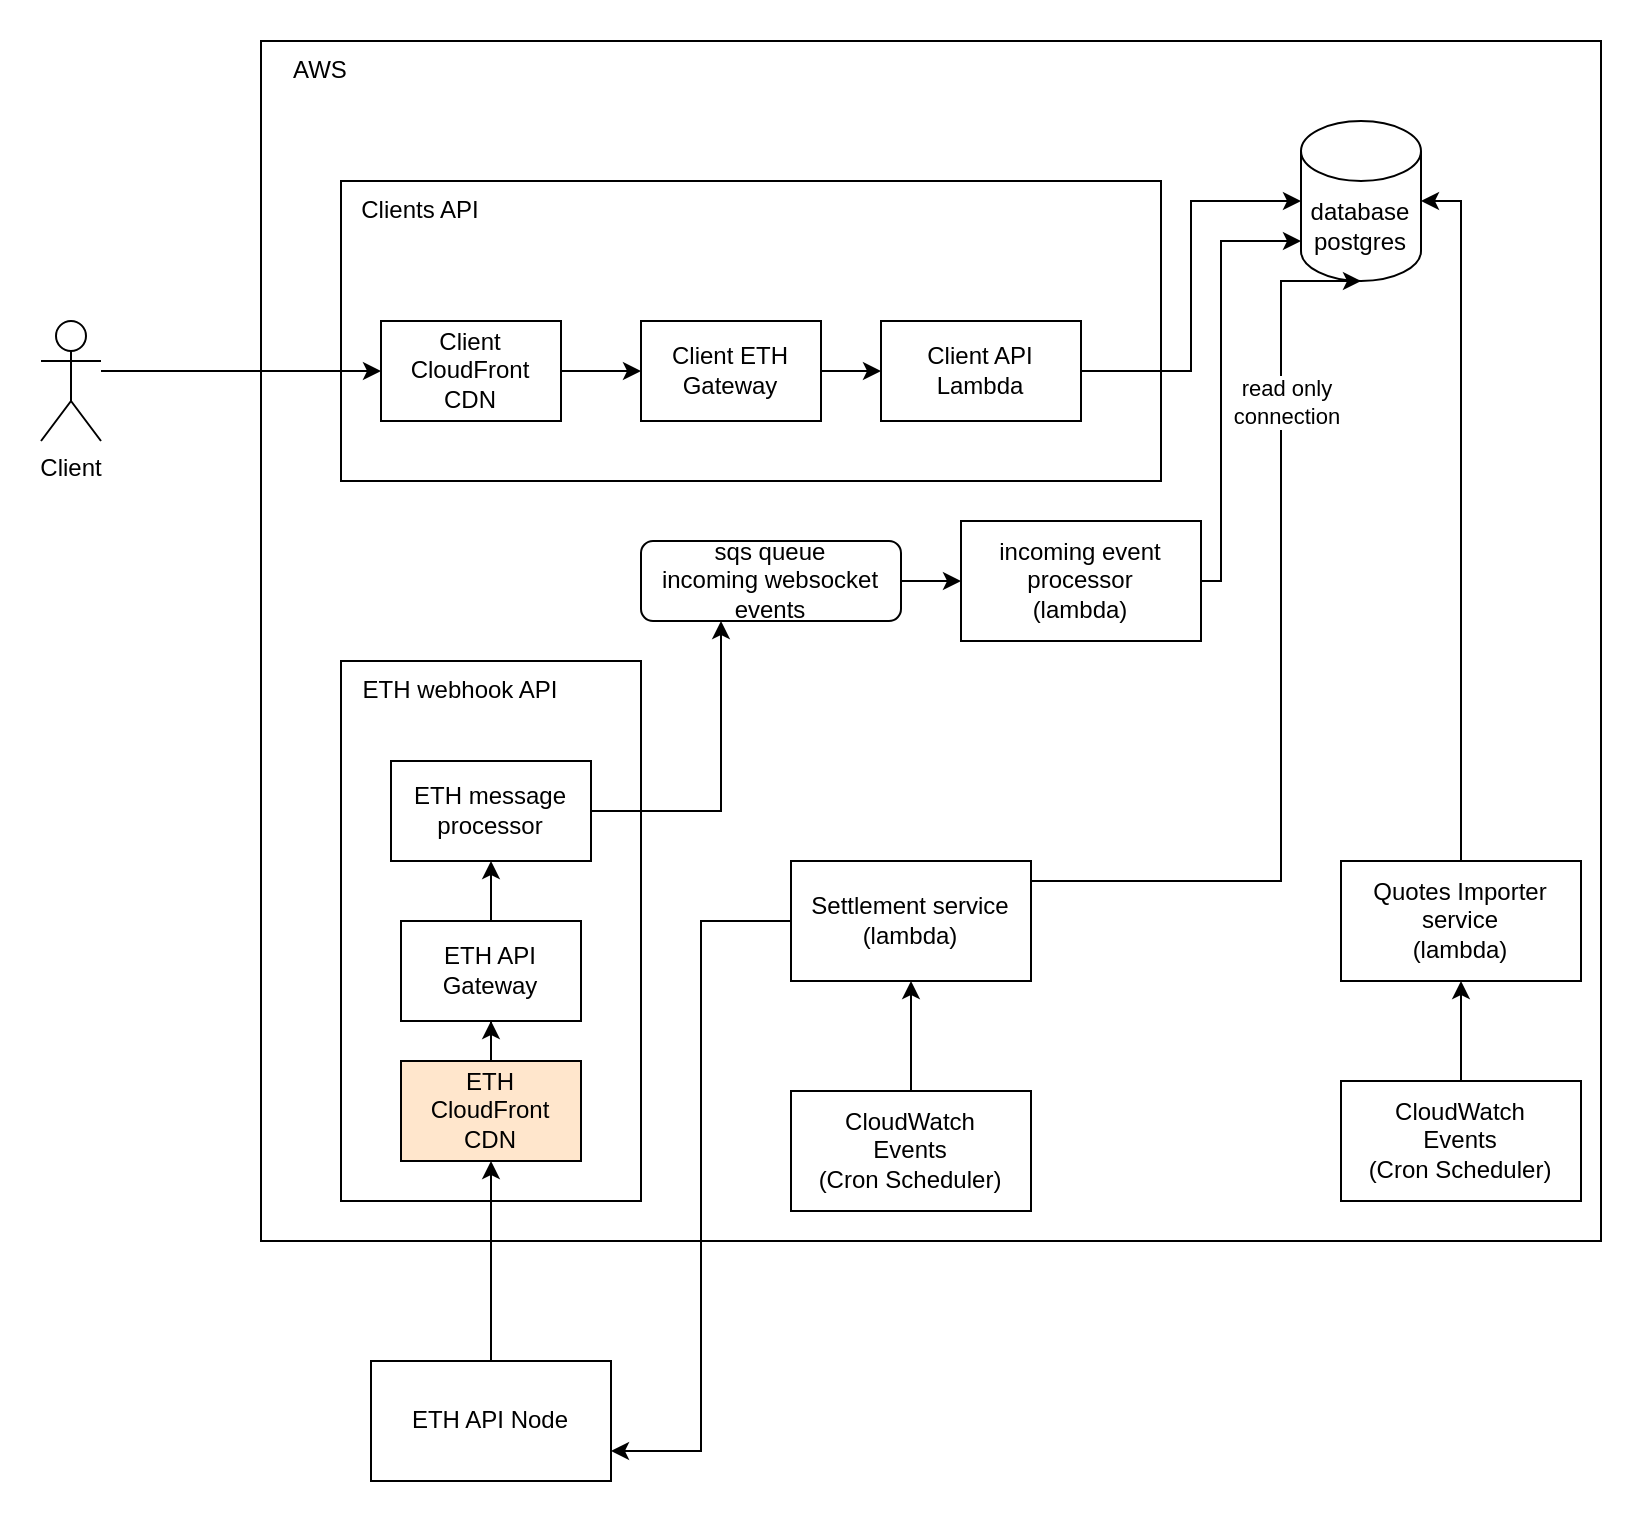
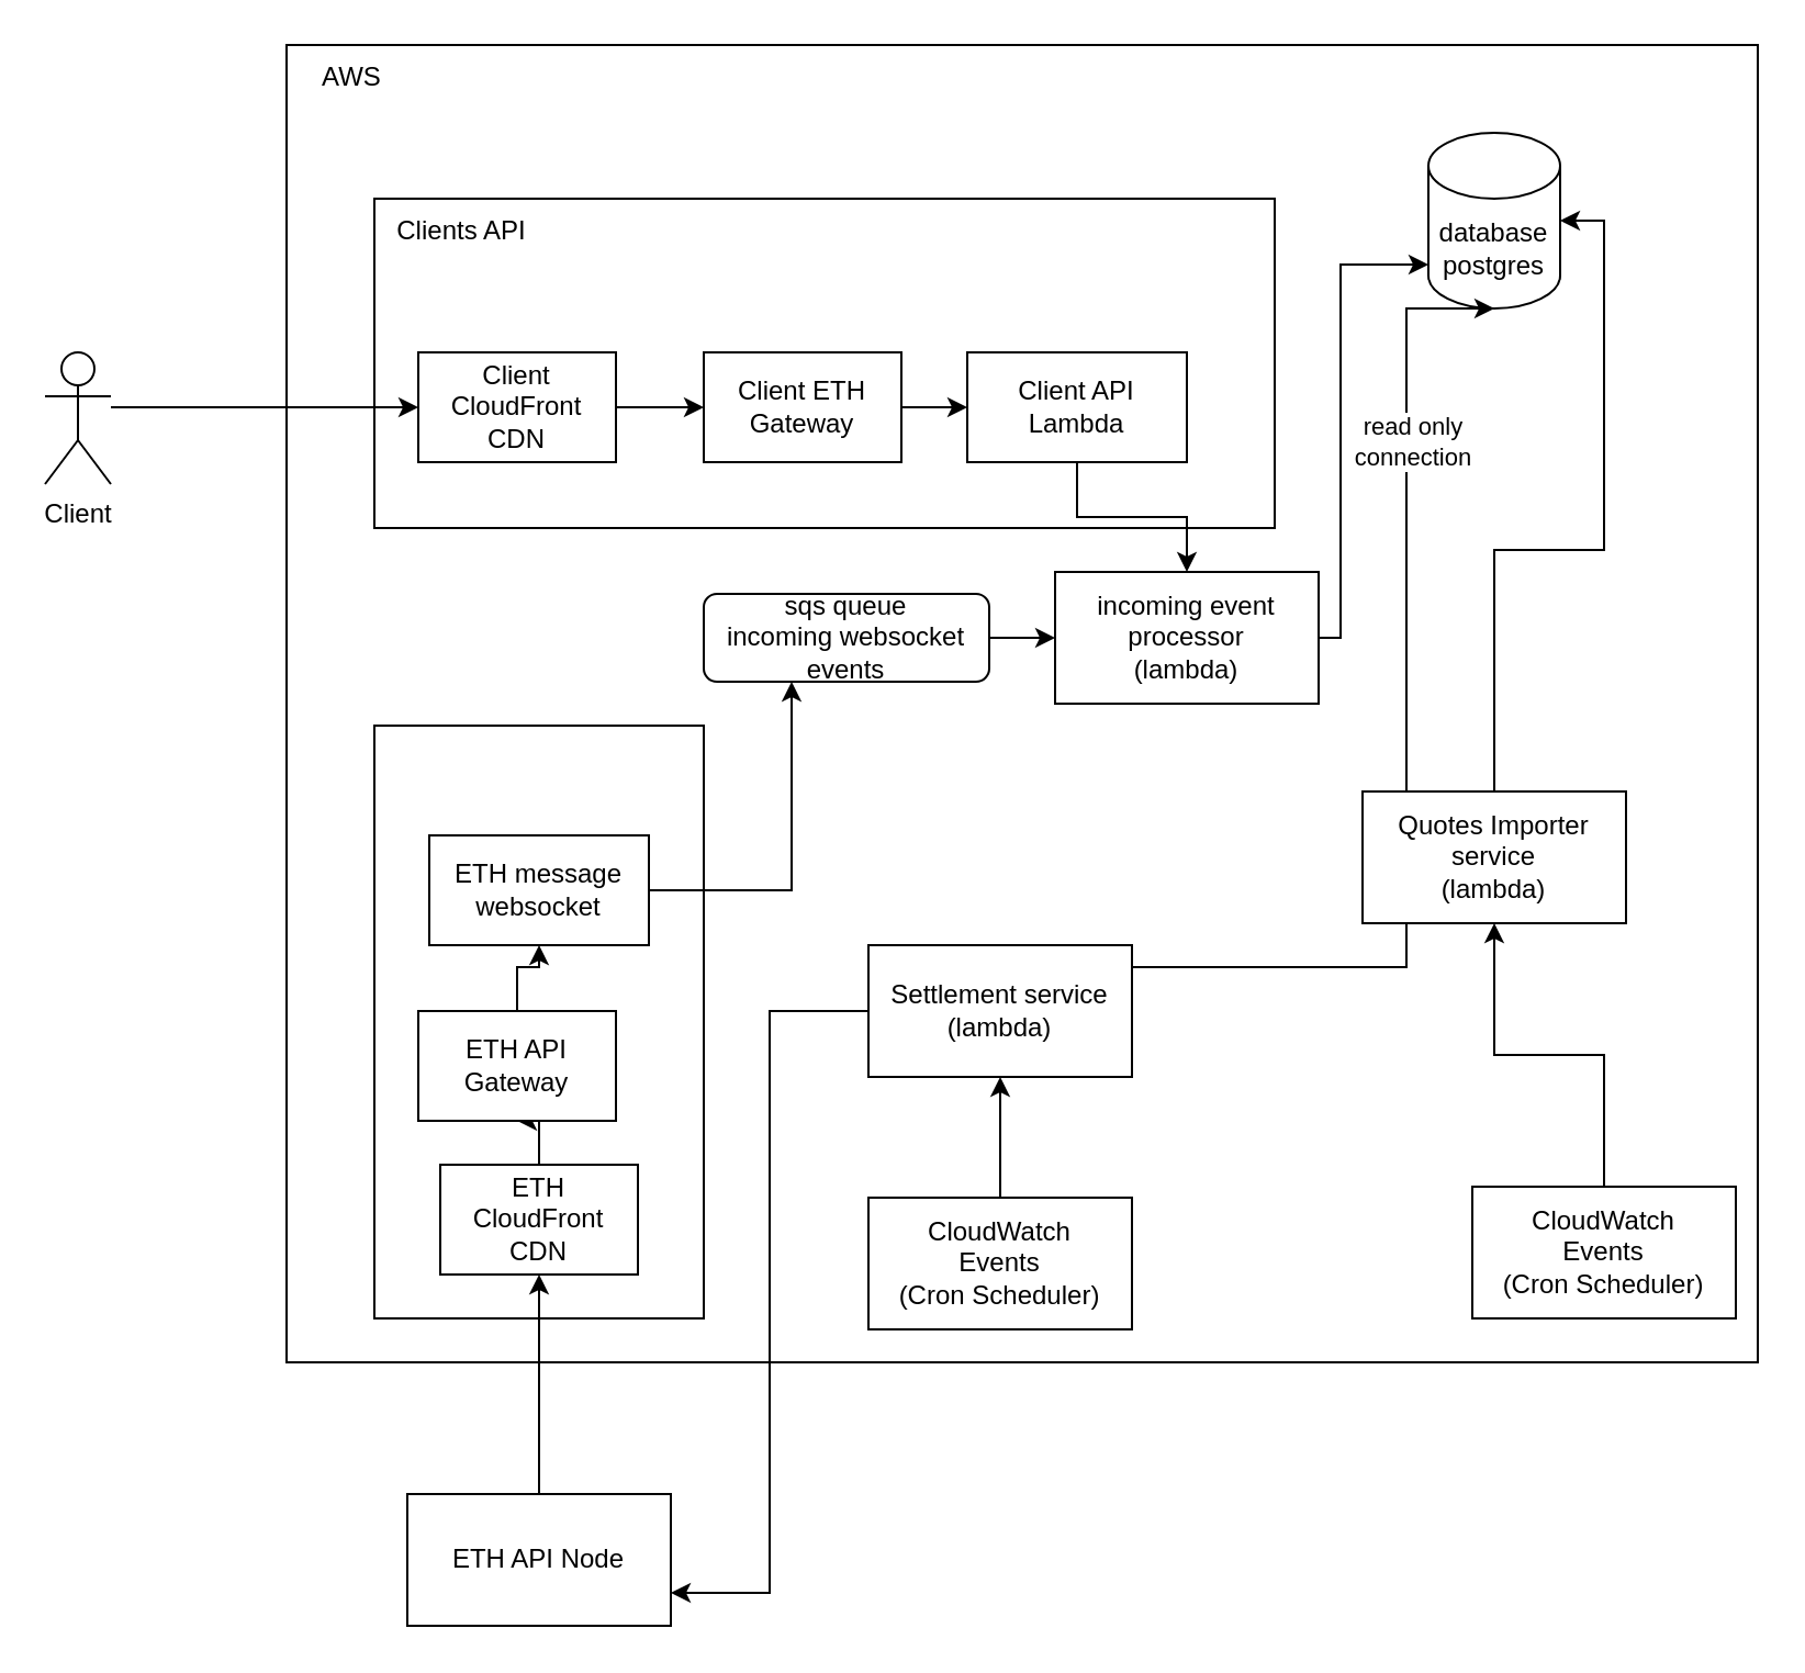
  <mxCell id="0" />
  <mxCell id="1" parent="0" />
  <mxCell id="2" value="Client" style="shape=umlActor;verticalLabelPosition=bottom;verticalAlign=top;html=1;outlineConnect=0;" parent="1" vertex="1"><mxGeometry x="20" y="160" width="30" height="60" as="geometry" /></mxCell>
  <mxCell id="3" value="ETH API Node" style="rounded=0;whiteSpace=wrap;html=1;" parent="1" vertex="1"><mxGeometry x="185" y="680" width="120" height="60" as="geometry" /></mxCell>
  <mxCell id="4" value="" style="rounded=0;whiteSpace=wrap;html=1;" parent="1" vertex="1"><mxGeometry x="130" y="20" width="670" height="600" as="geometry" /></mxCell>
  <mxCell id="5" value="AWS" style="text;html=1;strokeColor=none;fillColor=none;align=center;verticalAlign=middle;whiteSpace=wrap;rounded=0;" parent="1" vertex="1"><mxGeometry x="130" y="20" width="60" height="30" as="geometry" /></mxCell>
  <mxCell id="6" value="" style="rounded=0;whiteSpace=wrap;html=1;" parent="1" vertex="1"><mxGeometry x="170" y="90" width="410" height="150" as="geometry" /></mxCell>
  <mxCell id="7" value="Clients API" style="text;html=1;strokeColor=none;fillColor=none;align=center;verticalAlign=middle;whiteSpace=wrap;rounded=0;" parent="1" vertex="1"><mxGeometry x="170" y="90" width="80" height="30" as="geometry" /></mxCell>
  <mxCell id="8" style="edgeStyle=orthogonalEdgeStyle;rounded=0;orthogonalLoop=1;jettySize=auto;html=1;entryX=0;entryY=0.5;entryDx=0;entryDy=0;" parent="1" source="9" target="11" edge="1"><mxGeometry relative="1" as="geometry" /></mxCell>
  <mxCell id="9" value="Client CloudFront&lt;br&gt;CDN" style="rounded=0;whiteSpace=wrap;html=1;" parent="1" vertex="1"><mxGeometry x="190" y="160" width="90" height="50" as="geometry" /></mxCell>
  <mxCell id="10" style="edgeStyle=orthogonalEdgeStyle;rounded=0;orthogonalLoop=1;jettySize=auto;html=1;entryX=0;entryY=0.5;entryDx=0;entryDy=0;" parent="1" source="11" target="13" edge="1"><mxGeometry relative="1" as="geometry" /></mxCell>
  <mxCell id="11" value="Client ETH Gateway" style="rounded=0;whiteSpace=wrap;html=1;" parent="1" vertex="1"><mxGeometry x="320" y="160" width="90" height="50" as="geometry" /></mxCell>
- <mxCell id="12" style="edgeStyle=orthogonalEdgeStyle;rounded=0;orthogonalLoop=1;jettySize=auto;html=1;entryX=0;entryY=0.5;entryDx=0;entryDy=0;entryPerimeter=0;" parent="1" source="13" target="14" edge="1"><mxGeometry relative="1" as="geometry" /></mxCell>
+ <mxCell id="12" style="edgeStyle=orthogonalEdgeStyle;rounded=0;orthogonalLoop=1;jettySize=auto;html=1;" parent="1" source="13" target="18" edge="1"><mxGeometry relative="1" as="geometry" /></mxCell>
  <mxCell id="13" value="Client API Lambda" style="rounded=0;whiteSpace=wrap;html=1;" parent="1" vertex="1"><mxGeometry x="440" y="160" width="100" height="50" as="geometry" /></mxCell>
  <mxCell id="14" value="database postgres" style="shape=cylinder3;whiteSpace=wrap;html=1;boundedLbl=1;backgroundOutline=1;size=15;" parent="1" vertex="1"><mxGeometry x="650" y="60" width="60" height="80" as="geometry" /></mxCell>
  <mxCell id="15" style="edgeStyle=orthogonalEdgeStyle;rounded=0;orthogonalLoop=1;jettySize=auto;html=1;entryX=0;entryY=0.5;entryDx=0;entryDy=0;" parent="1" source="16" target="18" edge="1"><mxGeometry relative="1" as="geometry" /></mxCell>
  <mxCell id="16" value="sqs queue&lt;br&gt;incoming websocket events" style="rounded=1;whiteSpace=wrap;html=1;" parent="1" vertex="1"><mxGeometry x="320" y="270" width="130" height="40" as="geometry" /></mxCell>
  <mxCell id="17" style="edgeStyle=orthogonalEdgeStyle;rounded=0;orthogonalLoop=1;jettySize=auto;html=1;" parent="1" source="18" edge="1"><mxGeometry relative="1" as="geometry"><mxPoint x="650" y="120" as="targetPoint" /><Array as="points"><mxPoint x="610" y="290" /><mxPoint x="610" y="120" /></Array></mxGeometry></mxCell>
  <mxCell id="18" value="incoming event processor&lt;br&gt;(lambda)" style="rounded=0;whiteSpace=wrap;html=1;" parent="1" vertex="1"><mxGeometry x="480" y="260" width="120" height="60" as="geometry" /></mxCell>
  <mxCell id="19" style="edgeStyle=orthogonalEdgeStyle;rounded=0;orthogonalLoop=1;jettySize=auto;html=1;exitX=0.5;exitY=0;exitDx=0;exitDy=0;entryX=0.5;entryY=1;entryDx=0;entryDy=0;" edge="1" parent="1" source="20" target="24"><mxGeometry relative="1" as="geometry" /></mxCell>
  <mxCell id="20" value="CloudWatch&lt;br&gt;Events&lt;br&gt;(Cron Scheduler)" style="rounded=0;whiteSpace=wrap;html=1;" parent="1" vertex="1"><mxGeometry x="395" y="545" width="120" height="60" as="geometry" /></mxCell>
  <mxCell id="21" style="edgeStyle=orthogonalEdgeStyle;rounded=0;orthogonalLoop=1;jettySize=auto;html=1;entryX=1;entryY=0.75;entryDx=0;entryDy=0;" parent="1" source="24" target="3" edge="1"><mxGeometry relative="1" as="geometry" /></mxCell>
  <mxCell id="22" style="edgeStyle=orthogonalEdgeStyle;rounded=0;orthogonalLoop=1;jettySize=auto;html=1;entryX=0.5;entryY=1;entryDx=0;entryDy=0;entryPerimeter=0;" parent="1" source="24" target="14" edge="1"><mxGeometry relative="1" as="geometry"><Array as="points"><mxPoint x="640" y="440" /><mxPoint x="640" y="140" /></Array></mxGeometry></mxCell>
  <mxCell id="23" value="read only &lt;br&gt;connection" style="edgeLabel;html=1;align=center;verticalAlign=middle;resizable=0;points=[];" parent="22" vertex="1" connectable="0"><mxGeometry x="0.57" y="-2" relative="1" as="geometry"><mxPoint as="offset" /></mxGeometry></mxCell>
  <mxCell id="24" value="Settlement service&lt;br&gt;(lambda)" style="rounded=0;whiteSpace=wrap;html=1;" parent="1" vertex="1"><mxGeometry x="395" y="430" width="120" height="60" as="geometry" /></mxCell>
  <mxCell id="25" style="edgeStyle=orthogonalEdgeStyle;rounded=0;orthogonalLoop=1;jettySize=auto;html=1;entryX=0;entryY=0.5;entryDx=0;entryDy=0;" parent="1" source="2" target="9" edge="1"><mxGeometry relative="1" as="geometry"><Array as="points"><mxPoint x="80" y="185" /><mxPoint x="80" y="185" /></Array></mxGeometry></mxCell>
  <mxCell id="26" value="" style="rounded=0;whiteSpace=wrap;html=1;" parent="1" vertex="1"><mxGeometry x="170" y="330" width="150" height="270" as="geometry" /></mxCell>
- <mxCell id="27" value="ETH webhook API" style="text;html=1;strokeColor=none;fillColor=none;align=center;verticalAlign=middle;whiteSpace=wrap;rounded=0;" parent="1" vertex="1"><mxGeometry x="170" y="330" width="120" height="30" as="geometry" /></mxCell>
  <mxCell id="28" style="edgeStyle=orthogonalEdgeStyle;rounded=0;orthogonalLoop=1;jettySize=auto;html=1;entryX=0.5;entryY=1;entryDx=0;entryDy=0;" parent="1" source="29" target="31" edge="1"><mxGeometry relative="1" as="geometry" /></mxCell>
- <mxCell id="29" value="ETH&lt;br&gt;CloudFront&lt;br&gt;CDN" style="rounded=0;whiteSpace=wrap;html=1;fillColor=#ffe6cc;" parent="1" vertex="1"><mxGeometry x="200" y="530" width="90" height="50" as="geometry" /></mxCell>
+ <mxCell id="29" value="ETH&lt;br&gt;CloudFront&lt;br&gt;CDN" style="rounded=0;whiteSpace=wrap;html=1;" parent="1" vertex="1"><mxGeometry x="200" y="530" width="90" height="50" as="geometry" /></mxCell>
  <mxCell id="30" style="edgeStyle=orthogonalEdgeStyle;rounded=0;orthogonalLoop=1;jettySize=auto;html=1;entryX=0.5;entryY=1;entryDx=0;entryDy=0;" parent="1" source="31" target="33" edge="1"><mxGeometry relative="1" as="geometry" /></mxCell>
- <mxCell id="31" value="ETH API Gateway" style="rounded=0;whiteSpace=wrap;html=1;" parent="1" vertex="1"><mxGeometry x="200" y="460" width="90" height="50" as="geometry" /></mxCell>
+ <mxCell id="31" value="ETH API Gateway" style="rounded=0;whiteSpace=wrap;html=1;" parent="1" vertex="1"><mxGeometry x="190" y="460" width="90" height="50" as="geometry" /></mxCell>
  <mxCell id="32" style="edgeStyle=orthogonalEdgeStyle;rounded=0;orthogonalLoop=1;jettySize=auto;html=1;" parent="1" source="33" edge="1"><mxGeometry relative="1" as="geometry"><mxPoint x="360" y="310" as="targetPoint" /><Array as="points"><mxPoint x="360" y="405" /><mxPoint x="360" y="310" /></Array></mxGeometry></mxCell>
- <mxCell id="33" value="ETH message processor" style="rounded=0;whiteSpace=wrap;html=1;" parent="1" vertex="1"><mxGeometry x="195" y="380" width="100" height="50" as="geometry" /></mxCell>
+ <mxCell id="33" value="ETH message websocket" style="rounded=0;whiteSpace=wrap;html=1;" parent="1" vertex="1"><mxGeometry x="195" y="380" width="100" height="50" as="geometry" /></mxCell>
  <mxCell id="34" style="edgeStyle=orthogonalEdgeStyle;rounded=0;orthogonalLoop=1;jettySize=auto;html=1;entryX=0.5;entryY=1;entryDx=0;entryDy=0;" parent="1" source="3" target="29" edge="1"><mxGeometry relative="1" as="geometry" /></mxCell>
- <mxCell id="35" value="Quotes Importer service&lt;br&gt;(lambda)" style="rounded=0;whiteSpace=wrap;html=1;" parent="1" vertex="1"><mxGeometry x="670" y="430" width="120" height="60" as="geometry" /></mxCell>
+ <mxCell id="35" value="Quotes Importer service&lt;br&gt;(lambda)" style="rounded=0;whiteSpace=wrap;html=1;" parent="1" vertex="1"><mxGeometry x="620" y="360" width="120" height="60" as="geometry" /></mxCell>
  <mxCell id="36" style="edgeStyle=orthogonalEdgeStyle;rounded=0;orthogonalLoop=1;jettySize=auto;html=1;exitX=0.5;exitY=0;exitDx=0;exitDy=0;entryX=1;entryY=0.5;entryDx=0;entryDy=0;entryPerimeter=0;" parent="1" source="35" target="14" edge="1"><mxGeometry relative="1" as="geometry" /></mxCell>
  <mxCell id="37" style="edgeStyle=orthogonalEdgeStyle;rounded=0;orthogonalLoop=1;jettySize=auto;html=1;exitX=0.5;exitY=0;exitDx=0;exitDy=0;entryX=0.5;entryY=1;entryDx=0;entryDy=0;" edge="1" parent="1" source="38" target="35"><mxGeometry relative="1" as="geometry" /></mxCell>
  <mxCell id="38" value="CloudWatch&lt;br&gt;Events&lt;br&gt;(Cron Scheduler)" style="rounded=0;whiteSpace=wrap;html=1;" vertex="1" parent="1"><mxGeometry x="670" y="540" width="120" height="60" as="geometry" /></mxCell>
